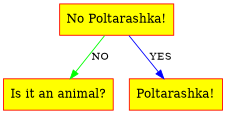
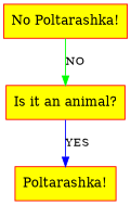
  digraph {
    rankdir=UD
    node [color=red fillcolor=yellow fontsize=14 shape=record style=filled]
    edge [fontsize=12]
    n1 [label="<2> Is it an animal?"]
    n2 [label="<4> Poltarashka!"]
    n3 [label="<3> No Poltarashka!"]
-   n3 -> n2 [color=blue label=YES]
+   n1 -> n2 [color=blue label=YES]
    n3 -> n1 [color=green label=NO]
  }
